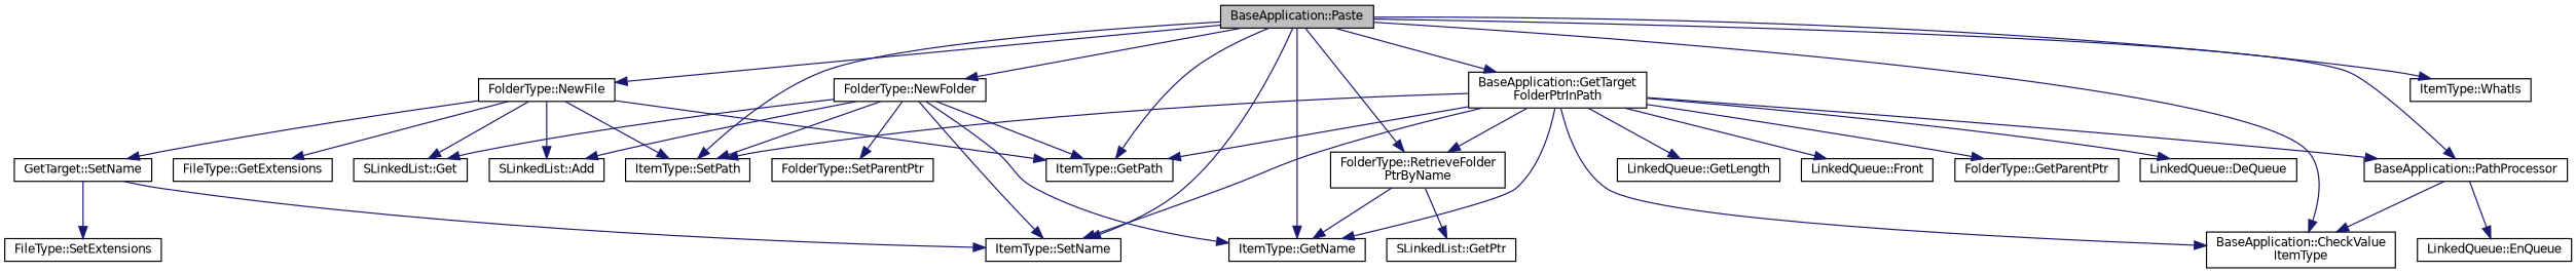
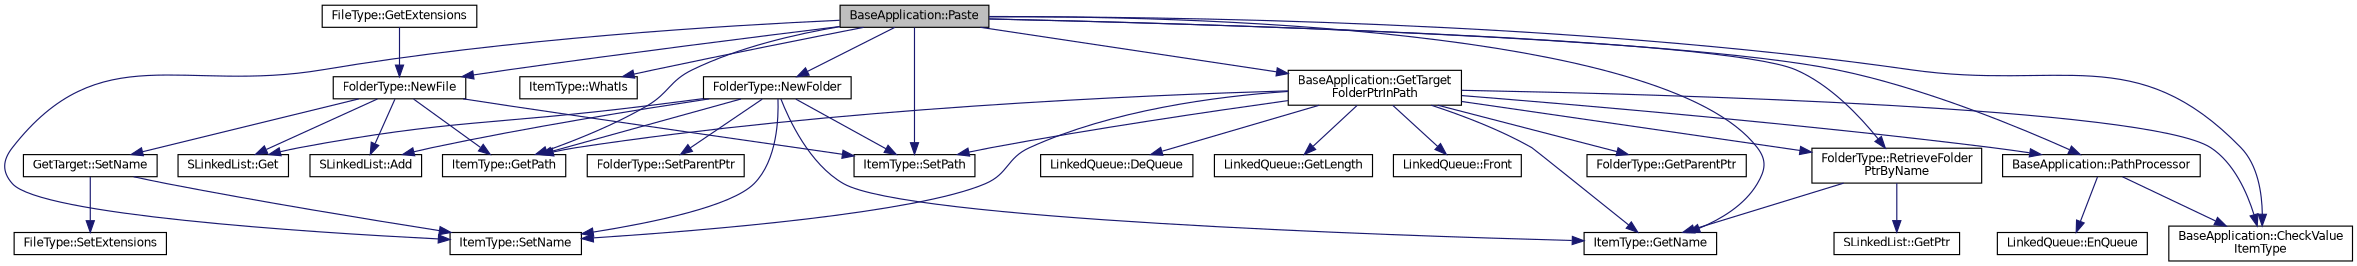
  digraph {
    rankdir=TB
    node [color=black fillcolor=white fontname=Helvetica fontsize=10 shape=record style=filled]
    edge [color=midnightblue fontname=Helvetica fontsize=10 labelfontname=Helvetica labelfontsize=10 style=solid]
    n1 [fillcolor=grey75 fontcolor=black height=0.2 label="BaseApplication::Paste" width=0.4]
    n2 [height=0.2 label="ItemType::SetPath" width=0.4]
    n3 [height=0.2 label="ItemType::GetPath" width=0.4]
    n4 [height=0.2 label="ItemType::GetName" width=0.4]
    n5 [height=0.2 label="ItemType::WhatIs" width=0.4]
    n6 [height=0.2 label="FolderType::NewFolder" width=0.4]
    n7 [height=0.2 label="ItemType::SetName" width=0.4]
    n8 [height=0.2 label="FolderType::NewFile" width=0.4]
    n9 [height=0.2 label="BaseApplication::PathProcessor" width=0.4]
    n10 [height=0.2 label="BaseApplication::CheckValue\lItemType" width=0.4]
    n11 [height=0.2 label="FolderType::RetrieveFolder\lPtrByName" width=0.4]
    n12 [height=0.2 label="BaseApplication::GetTarget\lFolderPtrInPath" width=0.4]
    n13 [height=0.2 label="SLinkedList::Get" width=0.4]
    n14 [height=0.2 label="SLinkedList::Add" width=0.4]
    n15 [height=0.2 label="FolderType::SetParentPtr" width=0.4]
    n16 [height=0.2 label="GetTarget::SetName" width=0.4]
    n17 [height=0.2 label="FileType::GetExtensions" width=0.4]
    n18 [height=0.2 label="LinkedQueue::EnQueue" width=0.4]
    n19 [height=0.2 label="SLinkedList::GetPtr" width=0.4]
    n20 [height=0.2 label="LinkedQueue::GetLength" width=0.4]
    n21 [height=0.2 label="LinkedQueue::Front" width=0.4]
    n22 [height=0.2 label="FolderType::GetParentPtr" width=0.4]
    n23 [height=0.2 label="LinkedQueue::DeQueue" width=0.4]
    n24 [height=0.2 label="FileType::SetExtensions" width=0.4]
    n1 -> n2
    n1 -> n3
    n1 -> n4
    n1 -> n5
    n1 -> n6
    n1 -> n7
    n1 -> n8
    n1 -> n9
    n1 -> n10
    n1 -> n11
    n1 -> n12
    n6 -> n2
    n6 -> n3
    n6 -> n4
    n6 -> n7
    n6 -> n13
    n6 -> n14
    n6 -> n15
    n8 -> n2
    n8 -> n3
    n8 -> n13
    n8 -> n14
    n8 -> n16
-   n8 -> n17
+   n17 -> n8
    n9 -> n10
    n9 -> n18
    n11 -> n4
    n11 -> n19
    n12 -> n2
    n12 -> n3
    n12 -> n4
    n12 -> n7
    n12 -> n9
    n12 -> n10
    n12 -> n11
    n12 -> n20
    n12 -> n21
    n12 -> n22
    n12 -> n23
    n16 -> n7
    n16 -> n24
  }
